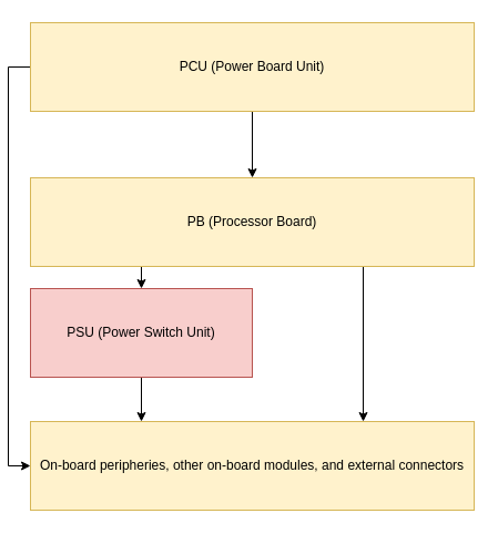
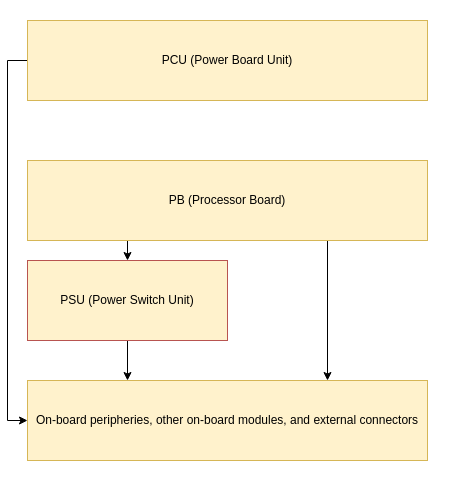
  <mxCell id="0" />
  <mxCell id="1" parent="0" />
- <mxCell id="2" style="edgeStyle=orthogonalEdgeStyle;rounded=0;orthogonalLoop=1;jettySize=auto;html=1;exitX=0.5;exitY=1;exitDx=0;exitDy=0;entryX=0.5;entryY=0;entryDx=0;entryDy=0;" edge="1" parent="1" source="4" target="7"><mxGeometry relative="1" as="geometry" /></mxCell>
  <mxCell id="3" style="edgeStyle=orthogonalEdgeStyle;rounded=0;orthogonalLoop=1;jettySize=auto;html=1;exitX=0;exitY=0.5;exitDx=0;exitDy=0;entryX=0;entryY=0.5;entryDx=0;entryDy=0;" edge="1" parent="1" source="4" target="8"><mxGeometry relative="1" as="geometry" /></mxCell>
  <mxCell id="4" value="PCU (Power Board Unit)" style="rounded=0;whiteSpace=wrap;html=1;fillColor=#fff2cc;strokeColor=#d6b656;" vertex="1" parent="1"><mxGeometry x="20" y="20" width="400" height="80" as="geometry" /></mxCell>
  <mxCell id="5" style="edgeStyle=orthogonalEdgeStyle;rounded=0;orthogonalLoop=1;jettySize=auto;html=1;exitX=0.25;exitY=1;exitDx=0;exitDy=0;entryX=0.5;entryY=0;entryDx=0;entryDy=0;" edge="1" parent="1" source="7" target="10"><mxGeometry relative="1" as="geometry" /></mxCell>
  <mxCell id="6" style="edgeStyle=orthogonalEdgeStyle;rounded=0;orthogonalLoop=1;jettySize=auto;html=1;exitX=0.75;exitY=1;exitDx=0;exitDy=0;entryX=0.75;entryY=0;entryDx=0;entryDy=0;" edge="1" parent="1" source="7" target="8"><mxGeometry relative="1" as="geometry" /></mxCell>
  <mxCell id="7" value="PB (Processor Board)" style="rounded=0;whiteSpace=wrap;html=1;fillColor=#fff2cc;strokeColor=#d6b656;" vertex="1" parent="1"><mxGeometry x="20" y="160" width="400" height="80" as="geometry" /></mxCell>
  <mxCell id="8" value="On-board peripheries, other on-board modules, and external connectors" style="rounded=0;whiteSpace=wrap;html=1;fillColor=#fff2cc;strokeColor=#d6b656;" vertex="1" parent="1"><mxGeometry x="20" y="380" width="400" height="80" as="geometry" /></mxCell>
  <mxCell id="9" style="edgeStyle=orthogonalEdgeStyle;rounded=0;orthogonalLoop=1;jettySize=auto;html=1;exitX=0.5;exitY=1;exitDx=0;exitDy=0;entryX=0.25;entryY=0;entryDx=0;entryDy=0;" edge="1" parent="1" source="10" target="8"><mxGeometry relative="1" as="geometry" /></mxCell>
- <mxCell id="10" value="PSU (Power Switch Unit)" style="rounded=0;whiteSpace=wrap;html=1;fillColor=#f8cecc;strokeColor=#b85450;" vertex="1" parent="1"><mxGeometry x="20" y="260" width="200" height="80" as="geometry" /></mxCell>
+ <mxCell id="10" value="PSU (Power Switch Unit)" style="rounded=0;whiteSpace=wrap;html=1;fillColor=#fff2cc;strokeColor=#b85450;" vertex="1" parent="1"><mxGeometry x="20" y="260" width="200" height="80" as="geometry" /></mxCell>
